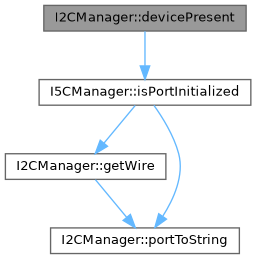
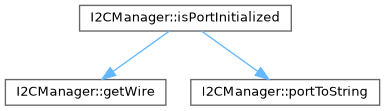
  digraph {
    rankdir=TB
    node [color=grey40 fillcolor=white fontname=Helvetica fontsize=10 shape=box style=filled]
    edge [color=steelblue1 fontname=Helvetica fontsize=10 labelfontname=Helvetica labelfontsize=10 style=solid]
-   n1 [color=gray40 fillcolor=grey60 fontcolor=black height=0.2 label="I2CManager::devicePresent" width=0.4]
-   n2 [height=0.2 label="I5CManager::isPortInitialized" width=0.4]
+   n2 [height=0.2 label="I2CManager::isPortInitialized" width=0.4]
    n3 [height=0.2 label="I2CManager::getWire" width=0.4]
    n4 [height=0.2 label="I2CManager::portToString" width=0.4]
-   n1 -> n2
    n2 -> n3
    n2 -> n4
-   n3 -> n4
  }
